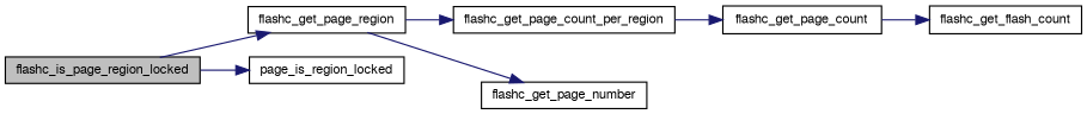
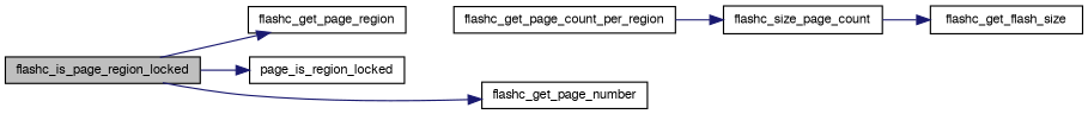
  digraph {
    rankdir=LR
    node [color=black fillcolor=white fontname=FreeSans fontsize=10 shape=record style=filled]
    edge [color=midnightblue fontname=FreeSans fontsize=10 labelfontname=FreeSans labelfontsize=10 style=solid]
    n1 [fillcolor=grey75 fontcolor=black height=0.2 label=flashc_is_page_region_locked width=0.4]
    n2 [height=0.2 label=flashc_get_page_region width=0.4]
    n3 [height=0.2 label=page_is_region_locked width=0.4]
    n4 [height=0.2 label=flashc_get_page_count_per_region width=0.4]
    n5 [height=0.2 label=flashc_get_page_number width=0.4]
-   n6 [height=0.2 label=flashc_get_page_count width=0.4]
-   n7 [height=0.2 label=flashc_get_flash_count width=0.4]
+   n6 [height=0.2 label=flashc_size_page_count width=0.4]
+   n7 [height=0.2 label=flashc_get_flash_size width=0.4]
    n1 -> n2
    n1 -> n3
-   n2 -> n4
-   n2 -> n5
+   n1 -> n5
    n4 -> n6
    n6 -> n7
  }
